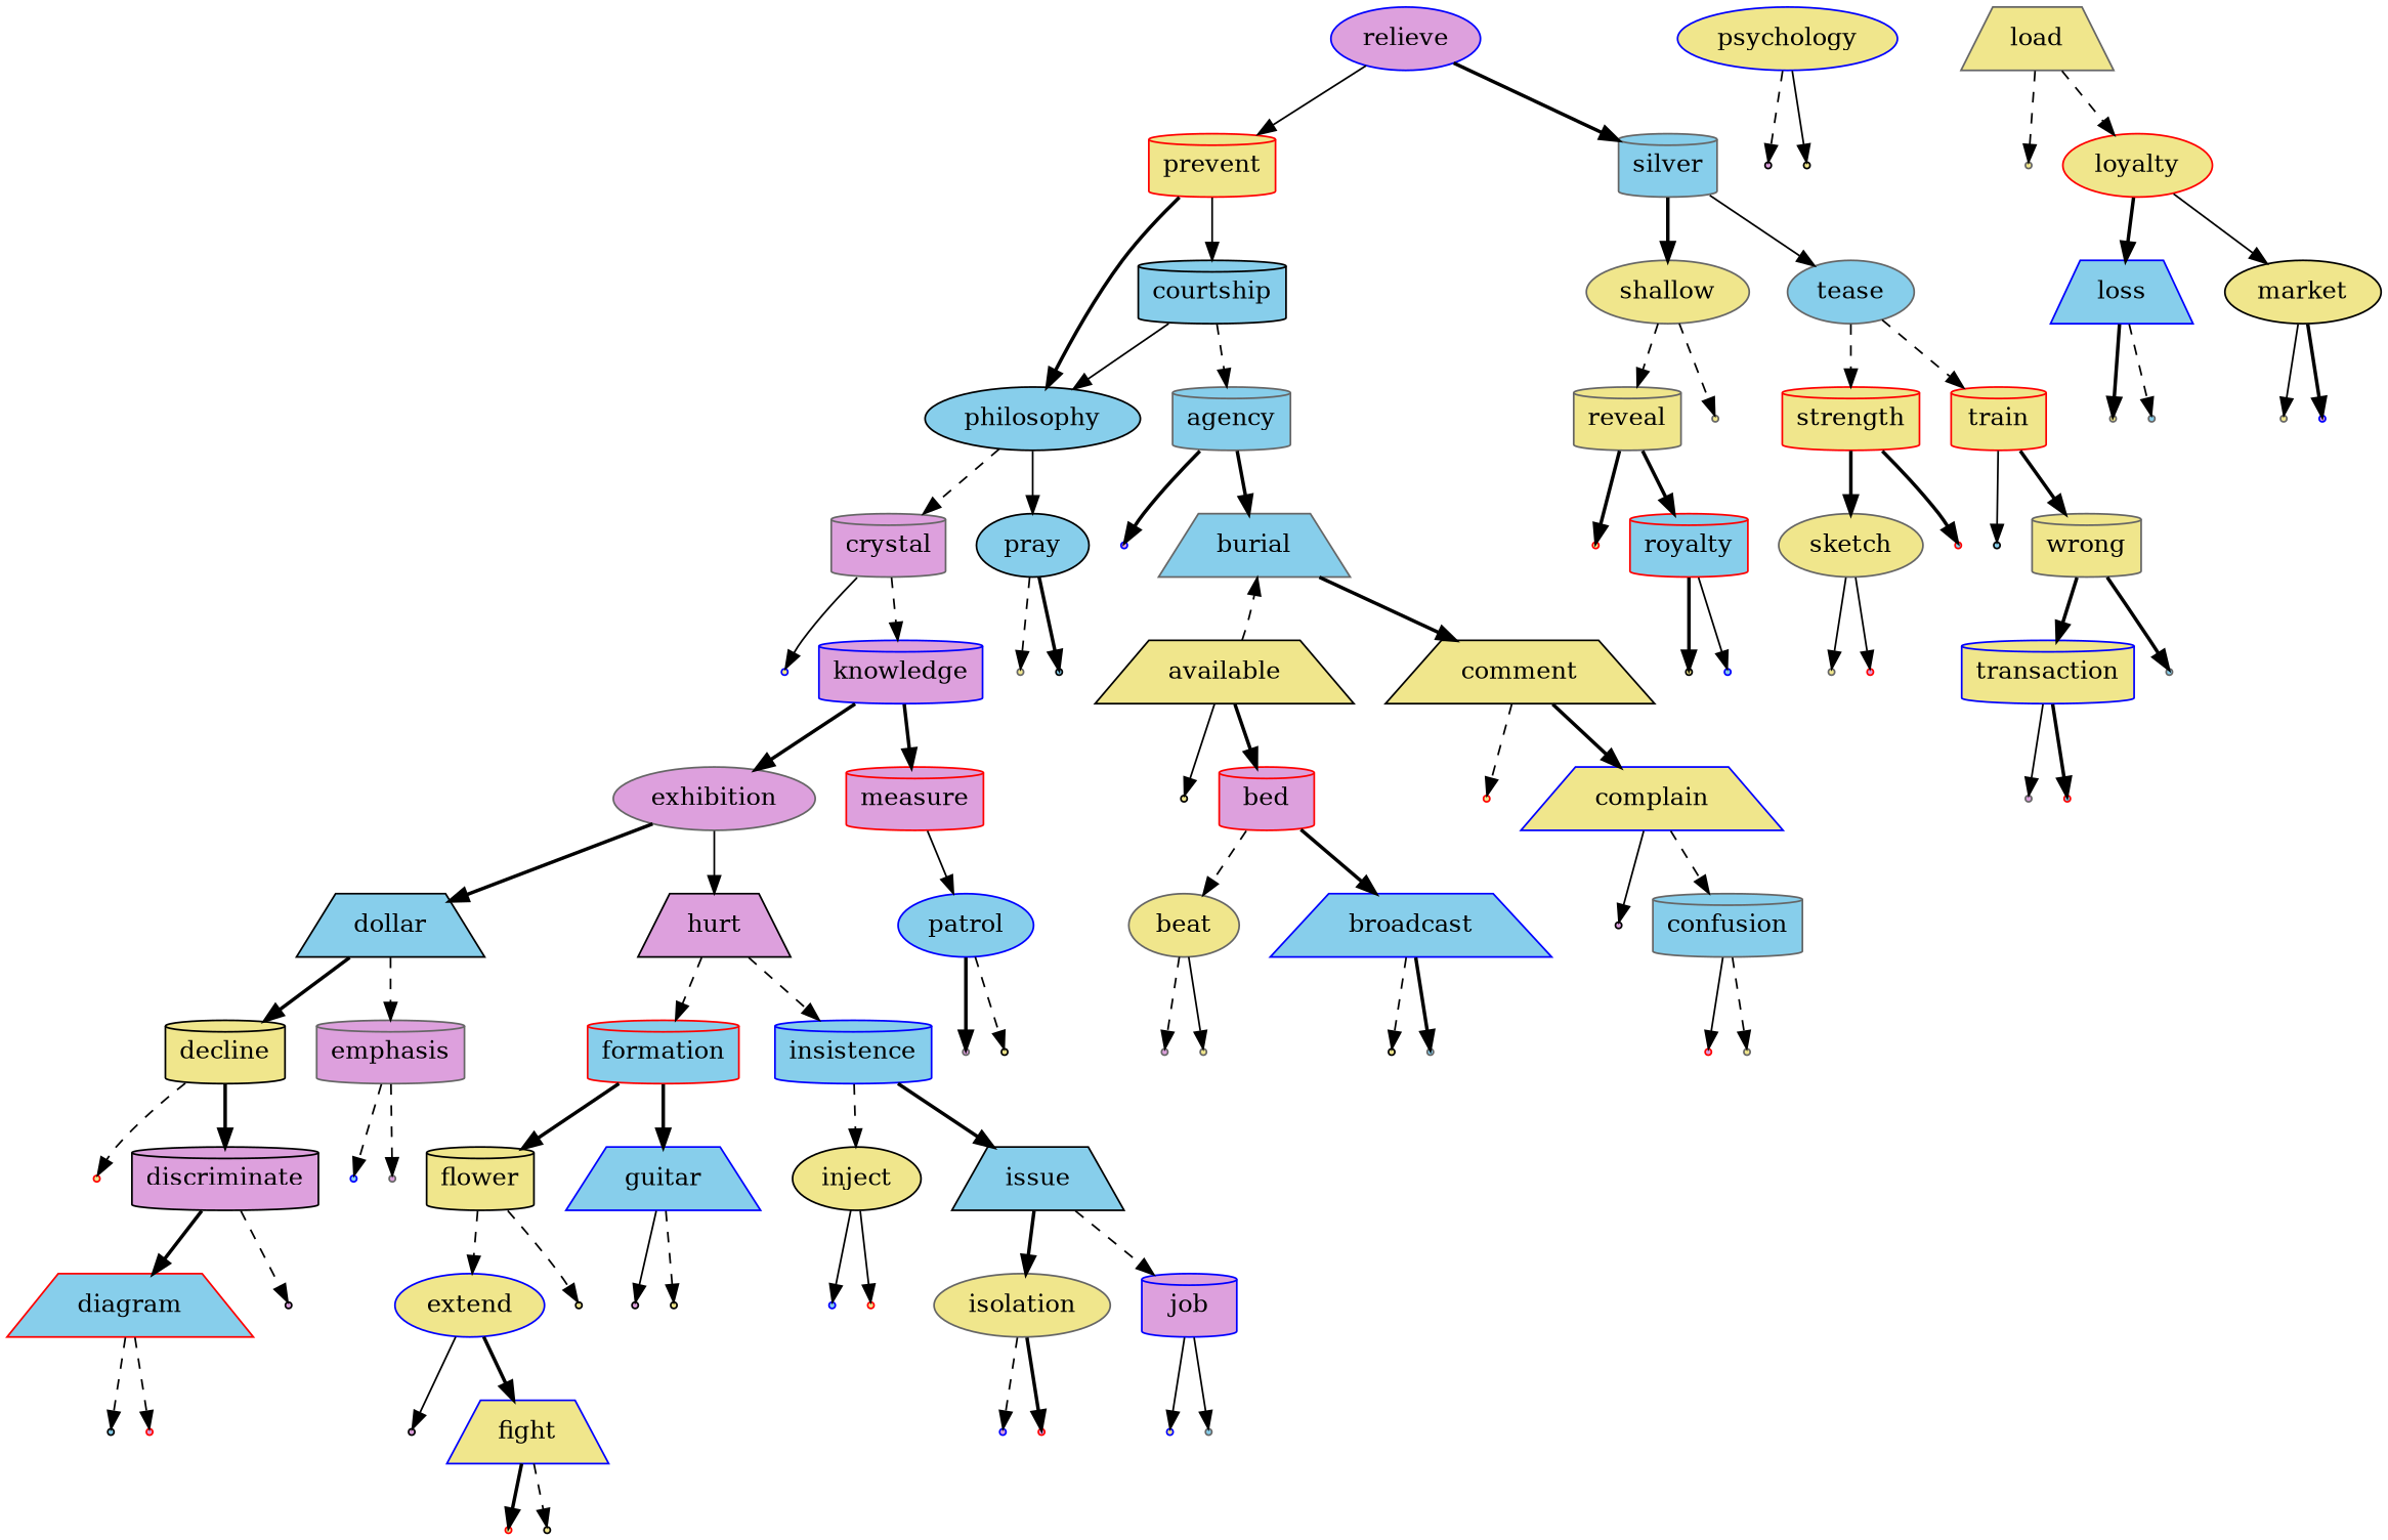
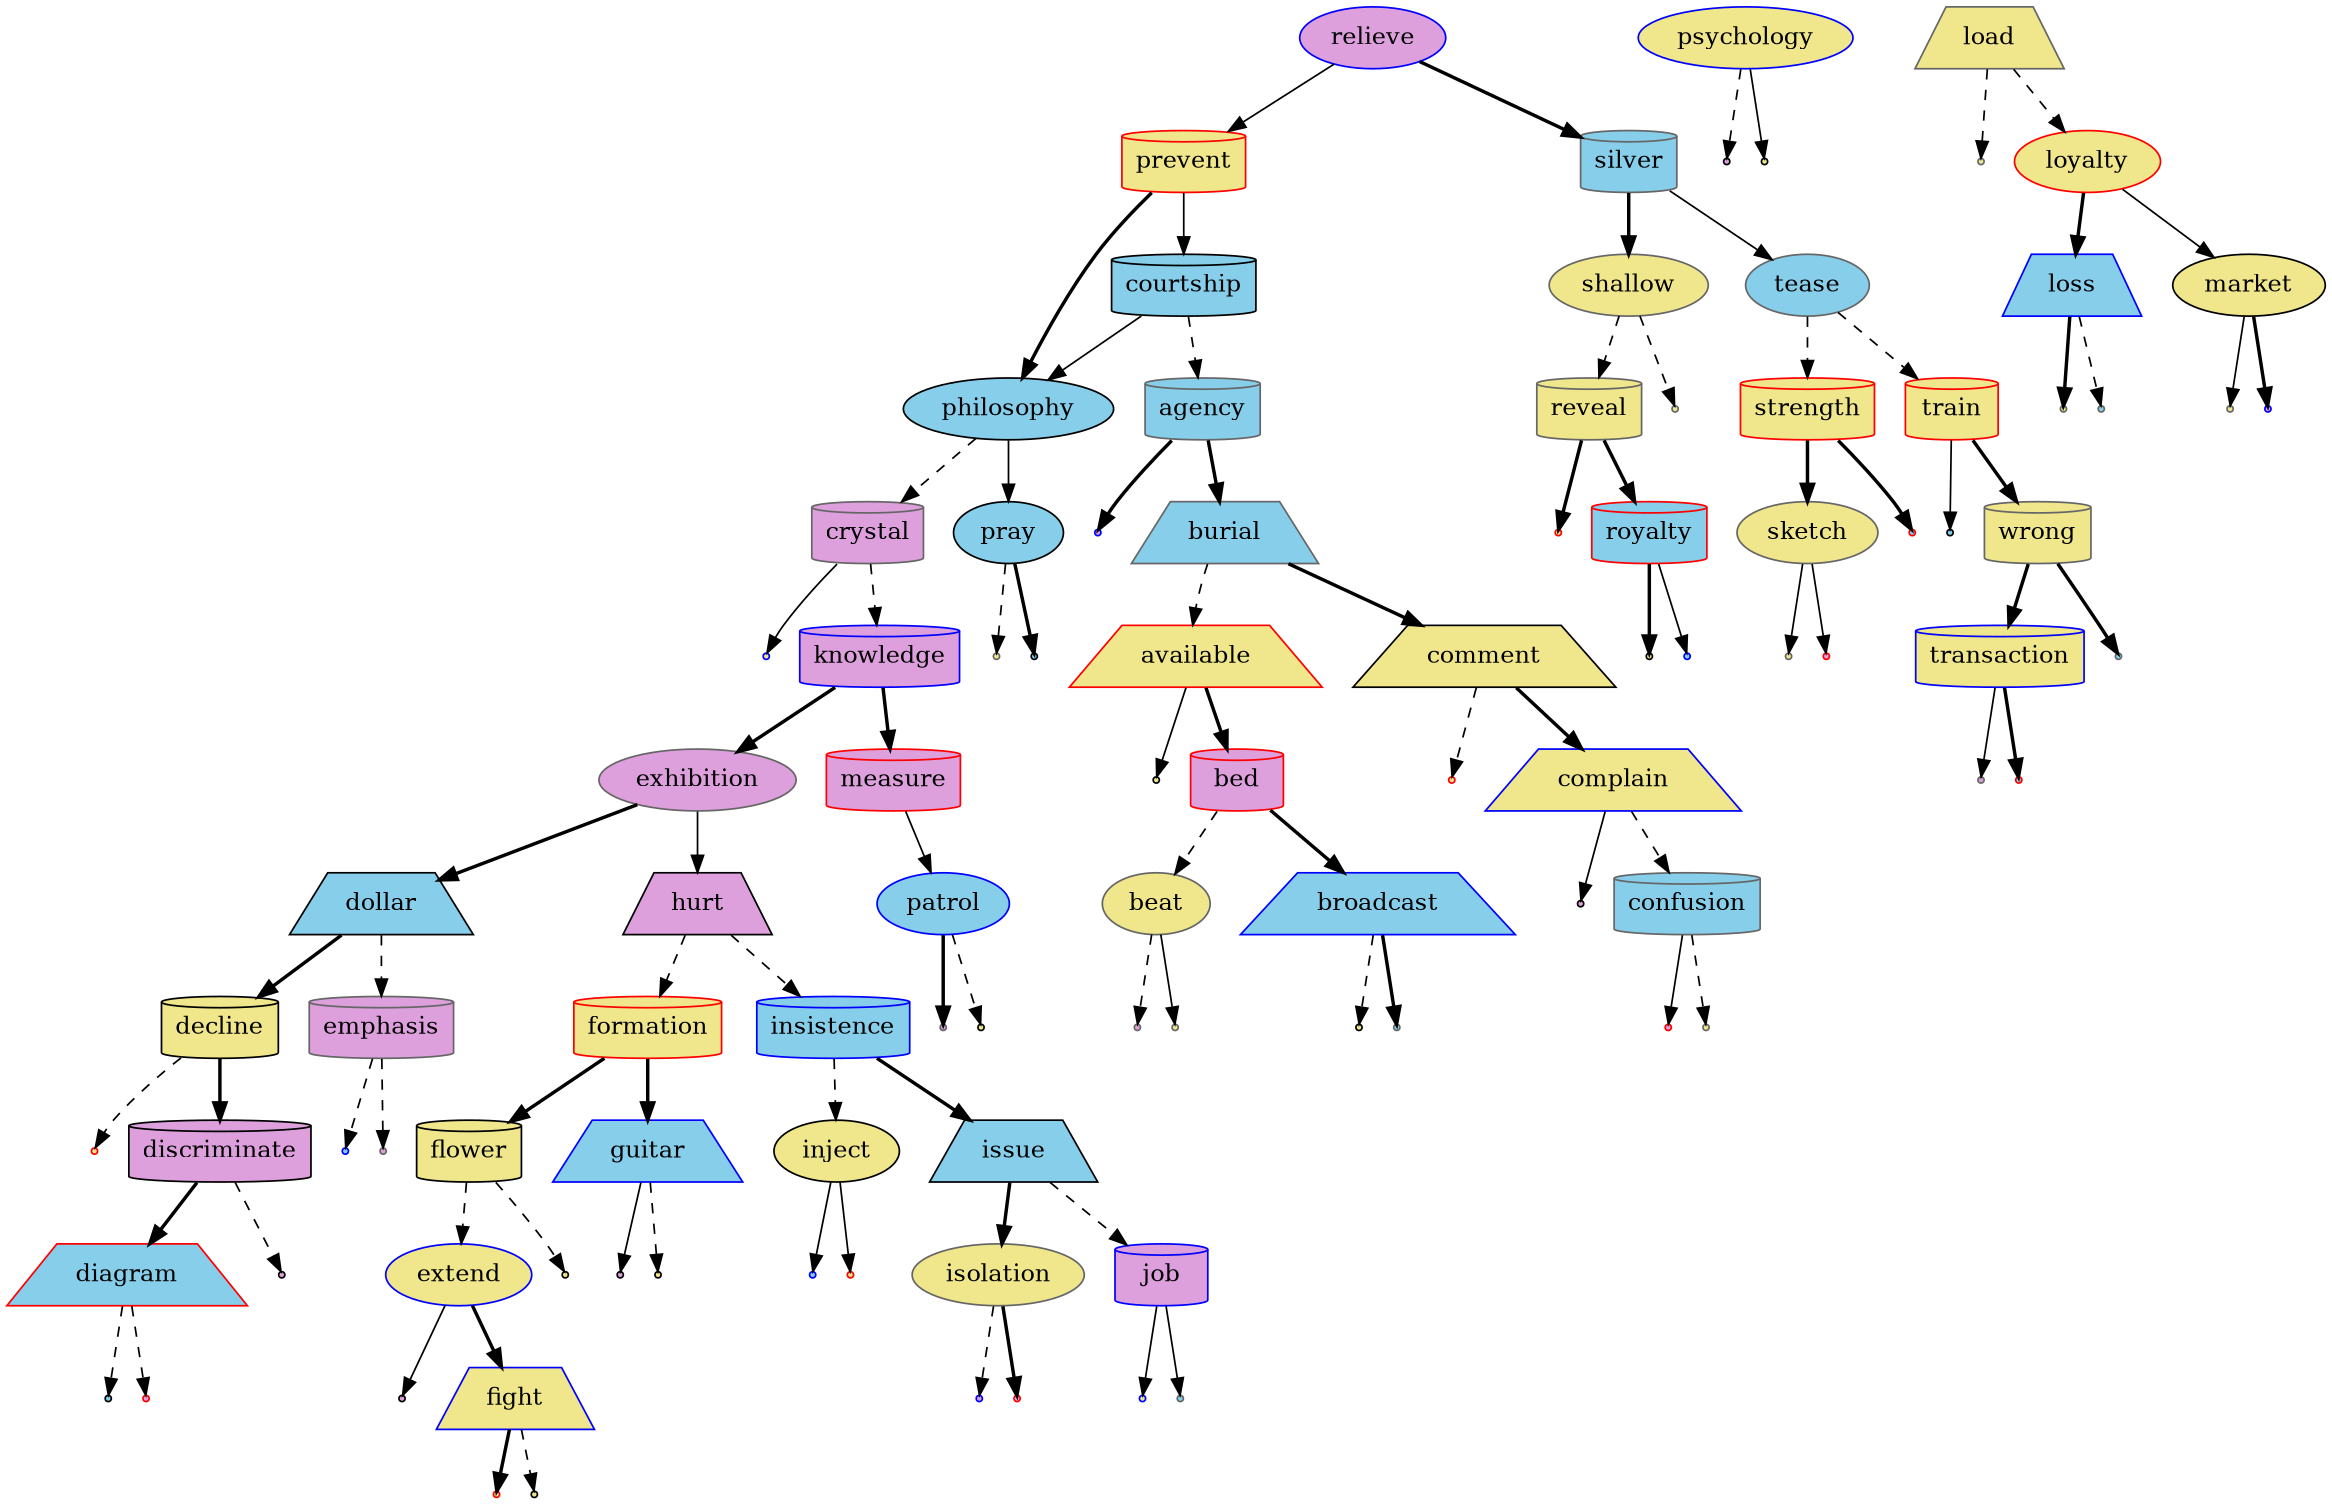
  digraph {
    node [color=gray40 fillcolor=khaki shape=point style=filled]
    edge [style=bold]
    relieve [color=blue fillcolor=plum shape=ellipse]
    prevent [color=red shape=cylinder]
    silver [fillcolor=skyblue shape=cylinder]
    courtship [color=black fillcolor=skyblue shape=cylinder]
    philosophy [color=black fillcolor=skyblue shape=ellipse]
    shallow [shape=ellipse]
    tease [fillcolor=skyblue shape=ellipse]
    agency [fillcolor=skyblue shape=cylinder]
    psychology [color=blue shape=ellipse]
    null38 [color=black fillcolor=plum]
    null39 [color=black]
    null0 [color=blue fillcolor=plum]
    burial [fillcolor=skyblue shape=trapezium]
    crystal [fillcolor=plum shape=cylinder]
    pray [color=black fillcolor=skyblue shape=ellipse]
-   available [color=black shape=trapezium]
+   available [color=red shape=trapezium]
    comment [color=black shape=trapezium]
    null1 [color=black]
    bed [color=red fillcolor=plum shape=cylinder]
    null6 [color=red]
    complain [color=blue shape=trapezium]
    beat [shape=ellipse]
    broadcast [color=blue fillcolor=skyblue shape=trapezium]
    null2 [fillcolor=plum]
    null3
    null4 [color=black]
    null5 [fillcolor=skyblue]
    null7 [color=black fillcolor=plum]
    confusion [fillcolor=skyblue shape=cylinder]
    null8 [color=red fillcolor=plum]
    null9
    null10 [color=blue]
    knowledge [color=blue fillcolor=plum shape=cylinder]
    null36
    null37 [color=black fillcolor=skyblue]
    exhibition [fillcolor=plum shape=ellipse]
    measure [color=red fillcolor=plum shape=cylinder]
    dollar [color=black fillcolor=skyblue shape=trapezium]
    hurt [color=black fillcolor=plum shape=trapezium]
    patrol [color=blue fillcolor=skyblue shape=ellipse]
    decline [color=black shape=cylinder]
    emphasis [fillcolor=plum shape=cylinder]
-   formation [color=red fillcolor=skyblue shape=cylinder]
+   formation [color=red shape=cylinder]
    insistence [color=blue fillcolor=skyblue shape=cylinder]
    null11 [color=red]
    discriminate [color=black fillcolor=plum shape=cylinder]
    null15 [color=blue fillcolor=skyblue]
    null16 [fillcolor=plum]
    diagram [color=red fillcolor=skyblue shape=trapezium]
    null14 [color=black fillcolor=plum]
    null12 [color=black fillcolor=skyblue]
    null13 [color=red fillcolor=plum]
    flower [color=black shape=cylinder]
    guitar [color=blue fillcolor=skyblue shape=trapezium]
    inject [color=black shape=ellipse]
    issue [color=black fillcolor=skyblue shape=trapezium]
    extend [color=blue shape=ellipse]
    null20 [color=black]
    null21 [color=black fillcolor=plum]
    null22 [color=black]
    null17 [color=black fillcolor=plum]
    fight [color=blue shape=trapezium]
    null18 [color=red]
    null19 [color=black]
    null23 [color=blue fillcolor=skyblue]
    null24 [color=red]
    isolation [shape=ellipse]
    job [color=blue fillcolor=plum shape=cylinder]
    null25 [color=blue fillcolor=plum]
    null26 [color=red fillcolor=plum]
    null27 [color=blue]
    null28 [fillcolor=skyblue]
    load [shape=trapezium]
    null29
    loyalty [color=red shape=ellipse]
    null34 [fillcolor=plum]
    null35 [color=black]
    loss [color=blue fillcolor=skyblue shape=trapezium]
    market [color=black shape=ellipse]
    null30
    null31 [fillcolor=skyblue]
    null32
    null33 [color=blue fillcolor=plum]
    reveal [shape=cylinder]
    null43
    strength [color=red shape=cylinder]
    train [color=red shape=cylinder]
    null40 [color=red]
    royalty [color=red fillcolor=skyblue shape=cylinder]
    null41 [color=black]
    null42 [color=blue fillcolor=skyblue]
    sketch [shape=ellipse]
    null46 [color=red fillcolor=skyblue]
    null47 [color=black fillcolor=skyblue]
    wrong [shape=cylinder]
    null44
    null45 [color=red fillcolor=plum]
    transaction [color=blue shape=cylinder]
    null50 [fillcolor=skyblue]
    null48 [fillcolor=plum]
    null49 [color=red fillcolor=skyblue]
    relieve -> prevent [style=solid]
    relieve -> silver
    prevent -> courtship [style=solid]
    prevent -> philosophy
    silver -> shallow
    silver -> tease [style=solid]
    courtship -> philosophy [style=solid]
    courtship -> agency [style=dashed]
    philosophy -> crystal [style=dashed]
    philosophy -> pray [style=solid]
    shallow -> reveal [style=dashed]
    shallow -> null43 [style=dashed]
    tease -> strength [style=dashed]
    tease -> train [style=dashed]
    agency -> null0
    agency -> burial
    psychology -> null38 [style=dashed]
    psychology -> null39 [style=solid]
-   available -> burial [style=dashed]
+   burial -> available [style=dashed]
    burial -> comment
    crystal -> null10 [style=solid]
    crystal -> knowledge [style=dashed]
    pray -> null36 [style=dashed]
    pray -> null37
    available -> null1 [style=solid]
    available -> bed
    comment -> null6 [style=dashed]
    comment -> complain
    bed -> beat [style=dashed]
    bed -> broadcast
    complain -> null7 [style=solid]
    complain -> confusion [style=dashed]
    beat -> null2 [style=dashed]
    beat -> null3 [style=solid]
    broadcast -> null4 [style=dashed]
    broadcast -> null5
    confusion -> null8 [style=solid]
    confusion -> null9 [style=dashed]
    knowledge -> exhibition
    knowledge -> measure
    exhibition -> dollar
    exhibition -> hurt [style=solid]
    measure -> patrol [style=solid]
    dollar -> decline
    dollar -> emphasis [style=dashed]
    hurt -> formation [style=dashed]
    hurt -> insistence [style=dashed]
    patrol -> null34
    patrol -> null35 [style=dashed]
    decline -> null11 [style=dashed]
    decline -> discriminate
    emphasis -> null15 [style=dashed]
    emphasis -> null16 [style=dashed]
    formation -> flower
    formation -> guitar
    insistence -> inject [style=dashed]
    insistence -> issue
    discriminate -> diagram
    discriminate -> null14 [style=dashed]
    diagram -> null12 [style=dashed]
    diagram -> null13 [style=dashed]
    flower -> extend [style=dashed]
    flower -> null20 [style=dashed]
    guitar -> null21 [style=solid]
    guitar -> null22 [style=dashed]
    inject -> null23 [style=solid]
    inject -> null24 [style=solid]
    issue -> isolation
    issue -> job [style=dashed]
    extend -> null17 [style=solid]
    extend -> fight
    fight -> null18
    fight -> null19 [style=dashed]
    isolation -> null25 [style=dashed]
    isolation -> null26
    job -> null27 [style=solid]
    job -> null28 [style=solid]
    load -> null29 [style=dashed]
    load -> loyalty [style=dashed]
    loyalty -> loss
    loyalty -> market [style=solid]
    loss -> null30
    loss -> null31 [style=dashed]
    market -> null32 [style=solid]
    market -> null33
    reveal -> null40
    reveal -> royalty
    strength -> sketch
    strength -> null46
    train -> null47 [style=solid]
    train -> wrong
    royalty -> null41
    royalty -> null42 [style=solid]
    sketch -> null44 [style=solid]
    sketch -> null45 [style=solid]
    wrong -> transaction
    wrong -> null50
    transaction -> null48 [style=solid]
    transaction -> null49
  }
